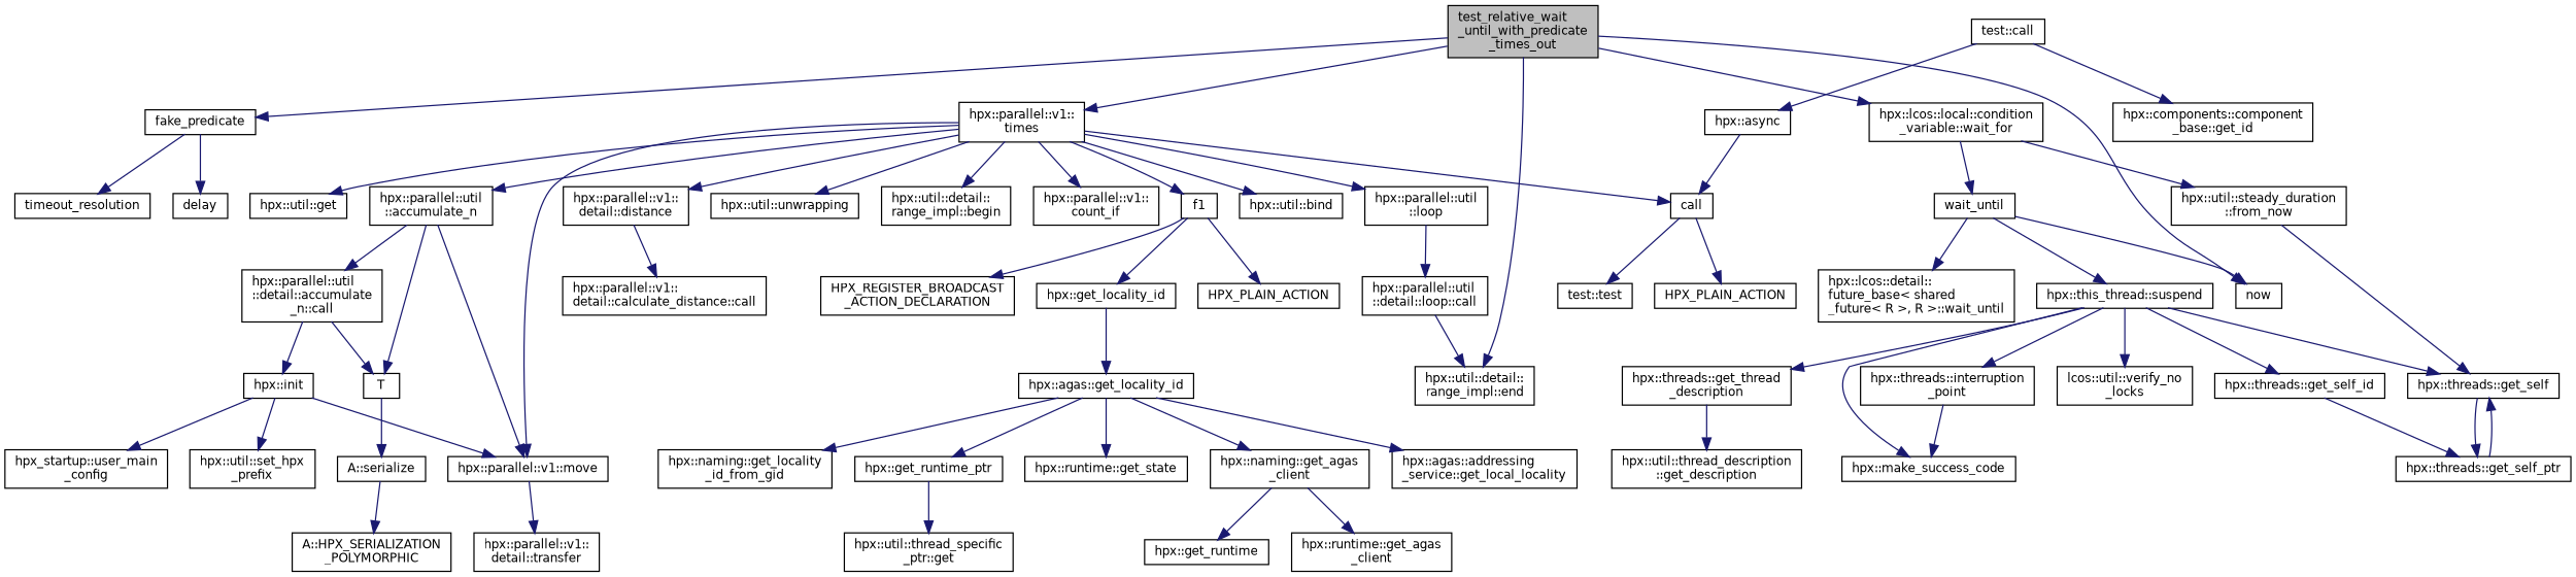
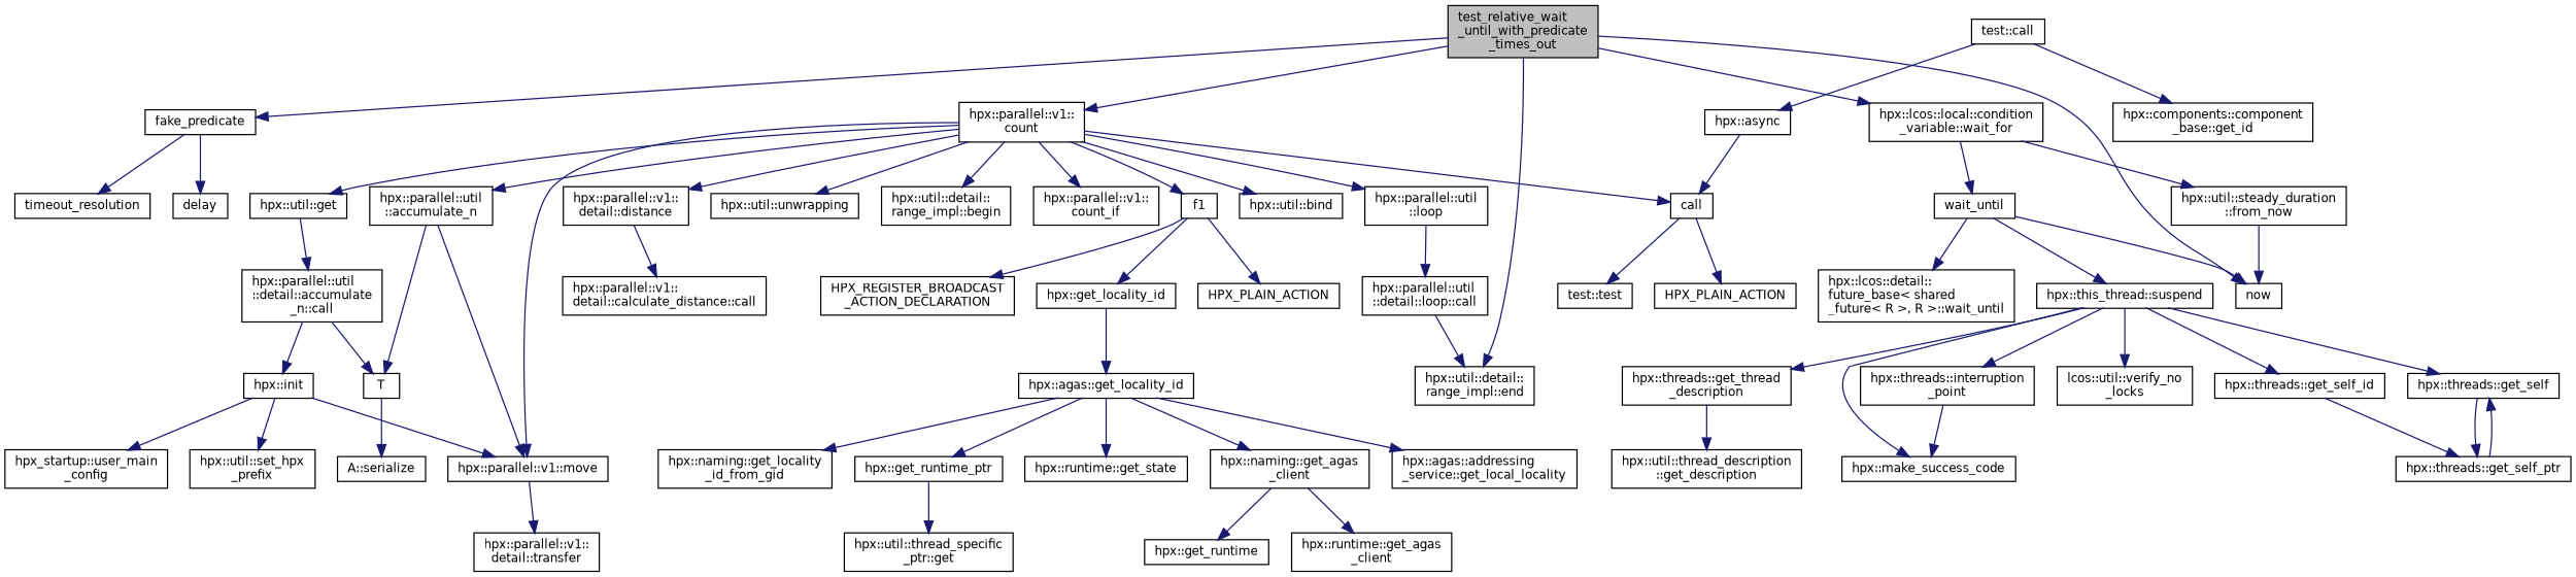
  digraph {
    rankdir=TB
    node [color=black fillcolor=white fontname=Helvetica fontsize=10 shape=record style=filled]
    edge [color=midnightblue fontname=Helvetica fontsize=10 labelfontname=Helvetica labelfontsize=10 style=solid]
    n1 [fillcolor=grey75 fontcolor=black height=0.2 label="test_relative_wait\l_until_with_predicate\l_times_out" width=0.4]
    n2 [height=0.2 label=now width=0.4]
    n3 [height=0.2 label="hpx::lcos::local::condition\l_variable::wait_for" width=0.4]
    n4 [height=0.2 label=fake_predicate width=0.4]
    n5 [height=0.2 label="hpx::util::detail::\lrange_impl::end" width=0.4]
-   n6 [height=0.2 label="hpx::parallel::v1::\ltimes" width=0.4]
+   n6 [height=0.2 label="hpx::parallel::v1::\lcount" width=0.4]
    n7 [height=0.2 label=wait_until width=0.4]
    n8 [height=0.2 label="hpx::util::steady_duration\l::from_now" width=0.4]
    n9 [height=0.2 label=delay width=0.4]
    n10 [height=0.2 label=timeout_resolution width=0.4]
    n11 [height=0.2 label="hpx::parallel::v1::\lcount_if" width=0.4]
    n12 [height=0.2 label=f1 width=0.4]
    n13 [height=0.2 label="hpx::parallel::util\l::loop" width=0.4]
    n14 [height=0.2 label="hpx::util::bind" width=0.4]
    n15 [height=0.2 label="hpx::parallel::v1::move" width=0.4]
    n16 [height=0.2 label="hpx::util::get" width=0.4]
    n17 [height=0.2 label=call width=0.4]
    n18 [height=0.2 label="hpx::parallel::v1::\ldetail::distance" width=0.4]
    n19 [height=0.2 label="hpx::util::unwrapping" width=0.4]
    n20 [height=0.2 label="hpx::parallel::util\l::accumulate_n" width=0.4]
    n21 [height=0.2 label="hpx::util::detail::\lrange_impl::begin" width=0.4]
    n22 [height=0.2 label="hpx::lcos::detail::\lfuture_base\< shared\l_future\< R \>, R \>::wait_until" width=0.4]
    n23 [height=0.2 label="hpx::this_thread::suspend" width=0.4]
    n24 [height=0.2 label="hpx::threads::get_self" width=0.4]
    n25 [height=0.2 label="hpx::threads::get_self_id" width=0.4]
    n26 [height=0.2 label="hpx::threads::interruption\l_point" width=0.4]
    n27 [height=0.2 label="hpx::make_success_code" width=0.4]
    n28 [height=0.2 label="lcos::util::verify_no\l_locks" width=0.4]
    n29 [height=0.2 label="hpx::threads::get_thread\l_description" width=0.4]
    n30 [height=0.2 label="hpx::threads::get_self_ptr" width=0.4]
    n31 [height=0.2 label="hpx::util::thread_description\l::get_description" width=0.4]
    n32 [height=0.2 label="hpx::get_locality_id" width=0.4]
    n33 [height=0.2 label=HPX_PLAIN_ACTION width=0.4]
    n34 [height=0.2 label="HPX_REGISTER_BROADCAST\l_ACTION_DECLARATION" width=0.4]
    n35 [height=0.2 label="hpx::parallel::util\l::detail::loop::call" width=0.4]
    n36 [height=0.2 label="hpx::parallel::v1::\ldetail::transfer" width=0.4]
    n37 [height=0.2 label="test::test" width=0.4]
    n38 [height=0.2 label=HPX_PLAIN_ACTION width=0.4]
    n39 [height=0.2 label="hpx::parallel::v1::\ldetail::calculate_distance::call" width=0.4]
    n40 [height=0.2 label="hpx::parallel::util\l::detail::accumulate\l_n::call" width=0.4]
    n41 [height=0.2 label=T width=0.4]
    n42 [height=0.2 label="hpx::agas::get_locality_id" width=0.4]
    n43 [height=0.2 label="hpx::get_runtime_ptr" width=0.4]
    n44 [height=0.2 label="hpx::runtime::get_state" width=0.4]
    n45 [height=0.2 label="hpx::naming::get_agas\l_client" width=0.4]
    n46 [height=0.2 label="hpx::agas::addressing\l_service::get_local_locality" width=0.4]
    n47 [height=0.2 label="hpx::naming::get_locality\l_id_from_gid" width=0.4]
    n48 [height=0.2 label="hpx::util::thread_specific\l_ptr::get" width=0.4]
    n49 [height=0.2 label="hpx::get_runtime" width=0.4]
    n50 [height=0.2 label="hpx::runtime::get_agas\l_client" width=0.4]
    n51 [height=0.2 label="test::call" width=0.4]
    n52 [height=0.2 label="hpx::async" width=0.4]
    n53 [height=0.2 label="hpx::components::component\l_base::get_id" width=0.4]
    n54 [height=0.2 label="hpx::init" width=0.4]
    n55 [height=0.2 label="A::serialize" width=0.4]
    n56 [height=0.2 label="hpx::util::set_hpx\l_prefix" width=0.4]
    n57 [height=0.2 label="hpx_startup::user_main\l_config" width=0.4]
-   n58 [height=0.2 label="A::HPX_SERIALIZATION\l_POLYMORPHIC" width=0.4]
    n1 -> n2
    n1 -> n3
    n1 -> n4
    n1 -> n5
    n1 -> n6
    n3 -> n7
    n3 -> n8
    n4 -> n9
    n4 -> n10
    n6 -> n11
    n6 -> n12
    n6 -> n13
    n6 -> n14
    n6 -> n15
    n6 -> n16
    n6 -> n17
    n6 -> n18
    n6 -> n19
    n6 -> n20
    n6 -> n21
    n7 -> n2
    n7 -> n22
    n7 -> n23
-   n8 -> n24
+   n8 -> n2
    n12 -> n32
    n12 -> n33
    n12 -> n34
    n13 -> n35
    n15 -> n36
    n17 -> n37
    n17 -> n38
    n18 -> n39
    n20 -> n15
-   n20 -> n40
+   n16 -> n40
    n20 -> n41
    n23 -> n24
    n23 -> n25
    n23 -> n26
    n23 -> n27
    n23 -> n28
    n23 -> n29
    n24 -> n30
    n25 -> n30
    n26 -> n27
    n29 -> n31
    n30 -> n24
    n32 -> n42
    n35 -> n5
    n40 -> n41
    n40 -> n54
    n41 -> n55
    n42 -> n43
    n42 -> n44
    n42 -> n45
    n42 -> n46
    n42 -> n47
    n43 -> n48
    n45 -> n49
    n45 -> n50
    n51 -> n52
    n51 -> n53
    n52 -> n17
    n54 -> n15
    n54 -> n56
    n54 -> n57
-   n55 -> n58
  }
